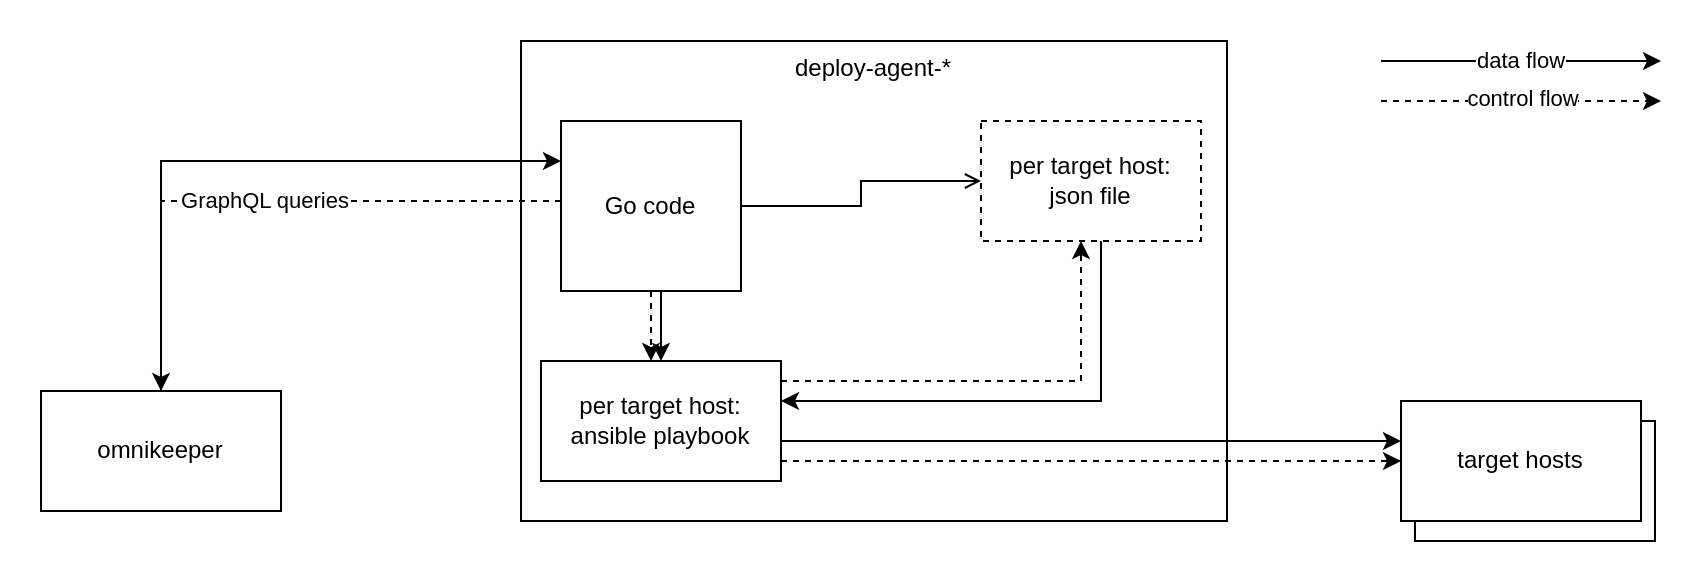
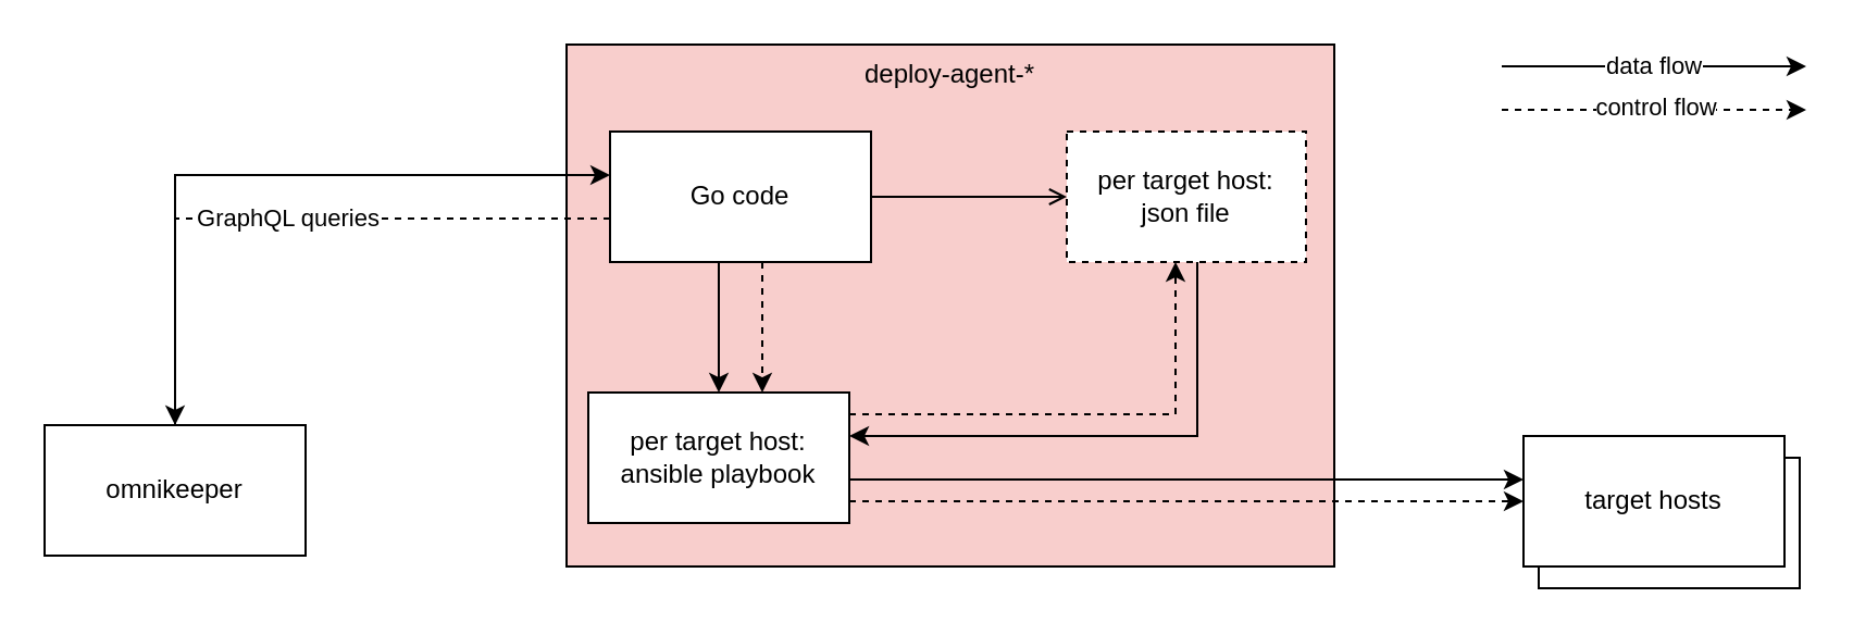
  <mxCell id="0" />
  <mxCell id="1" parent="0" />
  <mxCell id="2" value="target hosts" style="rounded=0;whiteSpace=wrap;html=1;" vertex="1" parent="1"><mxGeometry x="707" y="210" width="120" height="60" as="geometry" /></mxCell>
  <mxCell id="3" value="omnikeeper" style="rounded=0;whiteSpace=wrap;html=1;" vertex="1" parent="1"><mxGeometry x="20" y="195" width="120" height="60" as="geometry" /></mxCell>
- <mxCell id="4" value="deploy-agent-*" style="rounded=0;whiteSpace=wrap;html=1;verticalAlign=top;" vertex="1" parent="1"><mxGeometry x="260" y="20" width="353" height="240" as="geometry" /></mxCell>
+ <mxCell id="4" value="deploy-agent-*" style="rounded=0;whiteSpace=wrap;html=1;verticalAlign=top;fillColor=#f8cecc;" vertex="1" parent="1"><mxGeometry x="260" y="20" width="353" height="240" as="geometry" /></mxCell>
  <mxCell id="5" value="GraphQL queries" style="edgeStyle=orthogonalEdgeStyle;rounded=0;orthogonalLoop=1;jettySize=auto;html=1;dashed=1;" edge="1" parent="1" source="9" target="3"><mxGeometry relative="1" as="geometry"><Array as="points"><mxPoint x="160" y="100" /><mxPoint x="160" y="100" /></Array></mxGeometry></mxCell>
  <mxCell id="6" style="edgeStyle=orthogonalEdgeStyle;rounded=0;orthogonalLoop=1;jettySize=auto;html=1;" edge="1" parent="1" source="9" target="13"><mxGeometry relative="1" as="geometry"><Array as="points"><mxPoint x="330" y="150" /><mxPoint x="330" y="150" /></Array></mxGeometry></mxCell>
  <mxCell id="7" style="edgeStyle=orthogonalEdgeStyle;rounded=0;orthogonalLoop=1;jettySize=auto;html=1;dashed=1;" edge="1" parent="1" source="9" target="13"><mxGeometry relative="1" as="geometry"><Array as="points"><mxPoint x="350" y="140" /><mxPoint x="350" y="140" /></Array></mxGeometry></mxCell>
  <mxCell id="8" style="edgeStyle=orthogonalEdgeStyle;rounded=0;orthogonalLoop=1;jettySize=auto;html=1;endArrow=open;" edge="1" parent="1" source="9" target="17"><mxGeometry relative="1" as="geometry" /></mxCell>
- <mxCell id="9" value="Go code" style="rounded=0;whiteSpace=wrap;html=1;" vertex="1" parent="1"><mxGeometry x="280" y="60" width="90" height="85" as="geometry" /></mxCell>
+ <mxCell id="9" value="Go code" style="rounded=0;whiteSpace=wrap;html=1;" vertex="1" parent="1"><mxGeometry x="280" y="60" width="120" height="60" as="geometry" /></mxCell>
  <mxCell id="10" style="edgeStyle=orthogonalEdgeStyle;rounded=0;orthogonalLoop=1;jettySize=auto;html=1;dashed=1;" edge="1" parent="1" source="13" target="15"><mxGeometry relative="1" as="geometry"><Array as="points"><mxPoint x="540" y="230" /><mxPoint x="540" y="230" /></Array></mxGeometry></mxCell>
  <mxCell id="11" style="edgeStyle=orthogonalEdgeStyle;rounded=0;orthogonalLoop=1;jettySize=auto;html=1;" edge="1" parent="1" source="13" target="15"><mxGeometry relative="1" as="geometry"><Array as="points"><mxPoint x="630" y="220" /><mxPoint x="630" y="220" /></Array></mxGeometry></mxCell>
  <mxCell id="12" style="edgeStyle=orthogonalEdgeStyle;rounded=0;orthogonalLoop=1;jettySize=auto;html=1;dashed=1;" edge="1" parent="1" source="13" target="17"><mxGeometry relative="1" as="geometry"><Array as="points"><mxPoint x="540" y="190" /></Array></mxGeometry></mxCell>
  <mxCell id="13" value="per target host:&lt;br&gt;ansible playbook" style="rounded=0;whiteSpace=wrap;html=1;" vertex="1" parent="1"><mxGeometry x="270" y="180" width="120" height="60" as="geometry" /></mxCell>
  <mxCell id="14" style="edgeStyle=orthogonalEdgeStyle;rounded=0;orthogonalLoop=1;jettySize=auto;html=1;" edge="1" parent="1" source="3" target="9"><mxGeometry relative="1" as="geometry"><Array as="points"><mxPoint x="150" y="80" /><mxPoint x="150" y="80" /></Array></mxGeometry></mxCell>
  <mxCell id="15" value="target hosts" style="rounded=0;whiteSpace=wrap;html=1;" vertex="1" parent="1"><mxGeometry x="700" y="200" width="120" height="60" as="geometry" /></mxCell>
  <mxCell id="16" style="edgeStyle=orthogonalEdgeStyle;rounded=0;orthogonalLoop=1;jettySize=auto;html=1;" edge="1" parent="1" source="17" target="13"><mxGeometry relative="1" as="geometry"><Array as="points"><mxPoint x="550" y="200" /></Array></mxGeometry></mxCell>
  <mxCell id="17" value="per target host: &lt;br&gt;json file" style="rounded=0;whiteSpace=wrap;html=1;dashed=1;" vertex="1" parent="1"><mxGeometry x="490" y="60" width="110" height="60" as="geometry" /></mxCell>
  <mxCell id="18" value="data flow" style="edgeStyle=orthogonalEdgeStyle;rounded=0;orthogonalLoop=1;jettySize=auto;html=1;" edge="1" parent="1"><mxGeometry relative="1" as="geometry"><mxPoint x="690" y="30" as="sourcePoint" /><mxPoint x="830" y="30" as="targetPoint" /><Array as="points"><mxPoint x="700" y="30" /><mxPoint x="700" y="30" /></Array></mxGeometry></mxCell>
  <mxCell id="19" style="edgeStyle=orthogonalEdgeStyle;rounded=0;orthogonalLoop=1;jettySize=auto;html=1;dashed=1;" edge="1" parent="1"><mxGeometry relative="1" as="geometry"><mxPoint x="690" y="50" as="sourcePoint" /><mxPoint x="830" y="50" as="targetPoint" /><Array as="points"><mxPoint x="710" y="50" /><mxPoint x="710" y="50" /></Array></mxGeometry></mxCell>
  <mxCell id="20" value="control flow" style="edgeLabel;html=1;align=center;verticalAlign=middle;resizable=0;points=[];" vertex="1" connectable="0" parent="19"><mxGeometry x="0.186" y="2" relative="1" as="geometry"><mxPoint x="-13" as="offset" /></mxGeometry></mxCell>
